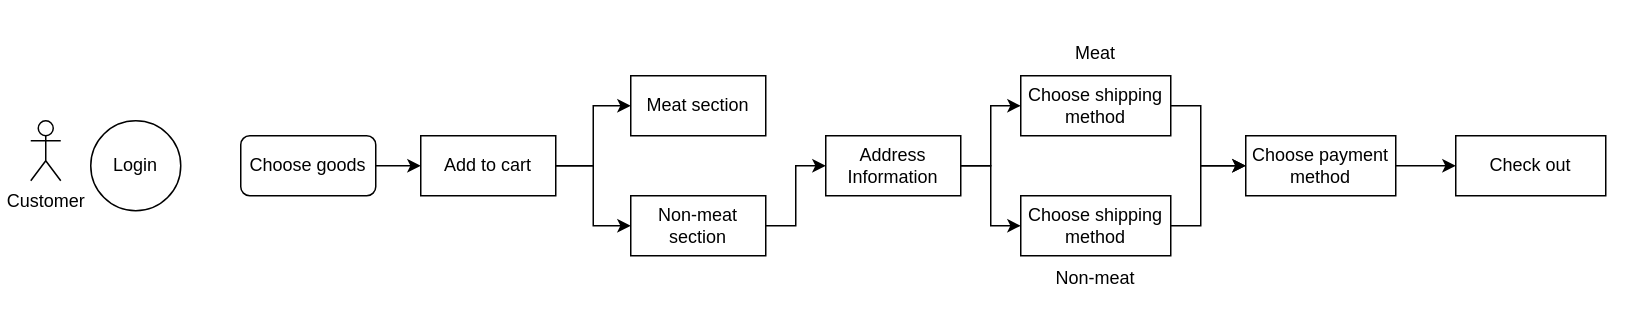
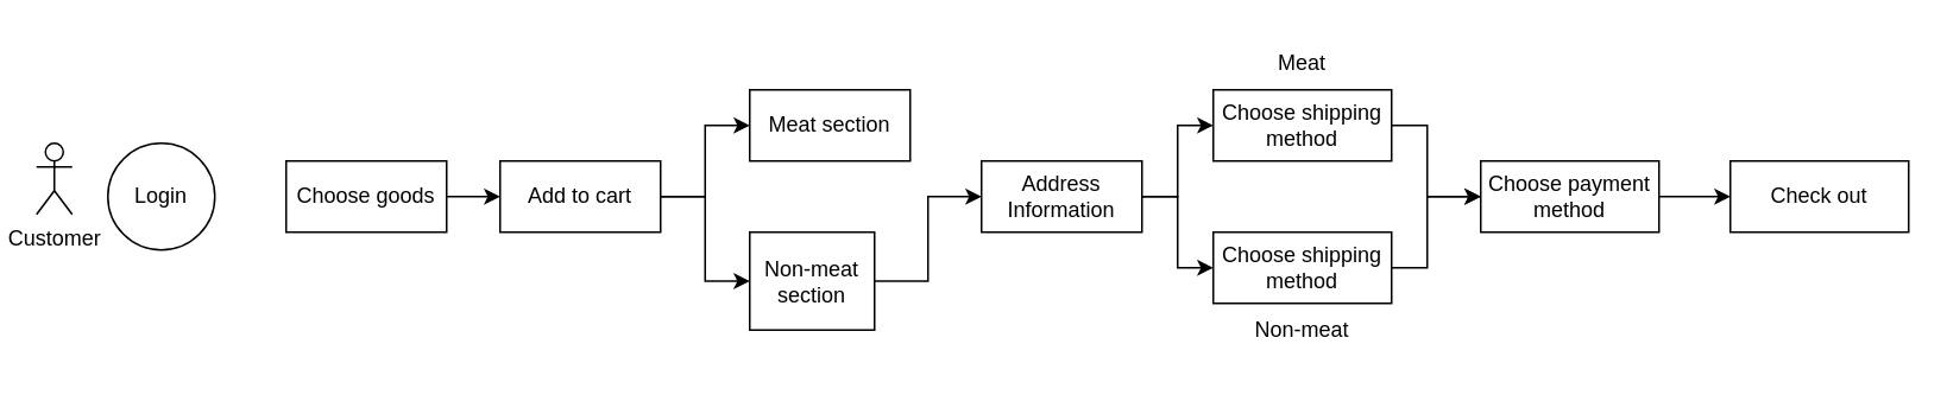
  <mxCell id="0" />
  <mxCell id="1" parent="0" />
  <mxCell id="2" value="Customer" style="shape=umlActor;verticalLabelPosition=bottom;verticalAlign=top;html=1;outlineConnect=0;" vertex="1" parent="1"><mxGeometry x="20" y="80" width="20" height="40" as="geometry" /></mxCell>
  <mxCell id="3" value="Login" style="ellipse;whiteSpace=wrap;html=1;aspect=fixed;" vertex="1" parent="1"><mxGeometry x="60" y="80" width="60" height="60" as="geometry" /></mxCell>
  <mxCell id="4" value="" style="edgeStyle=orthogonalEdgeStyle;rounded=0;orthogonalLoop=1;jettySize=auto;html=1;" edge="1" parent="1" source="5" target="8"><mxGeometry relative="1" as="geometry" /></mxCell>
- <mxCell id="5" value="Choose goods" style="whiteSpace=wrap;html=1;rounded=1;" vertex="1" parent="1"><mxGeometry x="160" y="90" width="90" height="40" as="geometry" /></mxCell>
+ <mxCell id="5" value="Choose goods" style="whiteSpace=wrap;html=1;" vertex="1" parent="1"><mxGeometry x="160" y="90" width="90" height="40" as="geometry" /></mxCell>
  <mxCell id="6" value="" style="edgeStyle=orthogonalEdgeStyle;rounded=0;orthogonalLoop=1;jettySize=auto;html=1;" edge="1" parent="1" source="8" target="9"><mxGeometry relative="1" as="geometry" /></mxCell>
  <mxCell id="7" value="" style="edgeStyle=orthogonalEdgeStyle;rounded=0;orthogonalLoop=1;jettySize=auto;html=1;" edge="1" parent="1" source="8" target="11"><mxGeometry relative="1" as="geometry" /></mxCell>
  <mxCell id="8" value="Add to cart" style="whiteSpace=wrap;html=1;" vertex="1" parent="1"><mxGeometry x="280" y="90" width="90" height="40" as="geometry" /></mxCell>
  <mxCell id="9" value="Meat section" style="whiteSpace=wrap;html=1;" vertex="1" parent="1"><mxGeometry x="420" y="50" width="90" height="40" as="geometry" /></mxCell>
  <mxCell id="10" style="edgeStyle=orthogonalEdgeStyle;rounded=0;orthogonalLoop=1;jettySize=auto;html=1;entryX=0;entryY=0.5;entryDx=0;entryDy=0;" edge="1" parent="1" source="11" target="14"><mxGeometry relative="1" as="geometry" /></mxCell>
- <mxCell id="11" value="Non-meat section" style="whiteSpace=wrap;html=1;" vertex="1" parent="1"><mxGeometry x="420" y="130" width="90" height="40" as="geometry" /></mxCell>
+ <mxCell id="11" value="Non-meat section" style="whiteSpace=wrap;html=1;" vertex="1" parent="1"><mxGeometry x="420" y="130" width="70" height="55" as="geometry" /></mxCell>
  <mxCell id="12" value="" style="edgeStyle=orthogonalEdgeStyle;rounded=0;orthogonalLoop=1;jettySize=auto;html=1;" edge="1" parent="1" source="14" target="16"><mxGeometry relative="1" as="geometry" /></mxCell>
  <mxCell id="13" style="edgeStyle=orthogonalEdgeStyle;rounded=0;orthogonalLoop=1;jettySize=auto;html=1;exitX=1;exitY=0.5;exitDx=0;exitDy=0;entryX=0;entryY=0.5;entryDx=0;entryDy=0;" edge="1" parent="1" source="14" target="18"><mxGeometry relative="1" as="geometry" /></mxCell>
  <mxCell id="14" value="Address Information" style="whiteSpace=wrap;html=1;" vertex="1" parent="1"><mxGeometry x="550" y="90" width="90" height="40" as="geometry" /></mxCell>
  <mxCell id="15" value="" style="edgeStyle=orthogonalEdgeStyle;rounded=0;orthogonalLoop=1;jettySize=auto;html=1;" edge="1" parent="1" source="16" target="22"><mxGeometry relative="1" as="geometry"><Array as="points"><mxPoint x="800" y="70" /><mxPoint x="800" y="110" /></Array></mxGeometry></mxCell>
  <mxCell id="16" value="Choose shipping method" style="whiteSpace=wrap;html=1;" vertex="1" parent="1"><mxGeometry x="680" y="50" width="100" height="40" as="geometry" /></mxCell>
  <mxCell id="17" style="edgeStyle=orthogonalEdgeStyle;rounded=0;orthogonalLoop=1;jettySize=auto;html=1;exitX=1;exitY=0.5;exitDx=0;exitDy=0;entryX=0;entryY=0.5;entryDx=0;entryDy=0;" edge="1" parent="1" source="18" target="22"><mxGeometry relative="1" as="geometry"><Array as="points"><mxPoint x="800" y="150" /><mxPoint x="800" y="110" /></Array></mxGeometry></mxCell>
  <mxCell id="18" value="Choose shipping method" style="whiteSpace=wrap;html=1;" vertex="1" parent="1"><mxGeometry x="680" y="130" width="100" height="40" as="geometry" /></mxCell>
  <mxCell id="19" value="Meat" style="text;html=1;strokeColor=none;fillColor=none;align=center;verticalAlign=middle;whiteSpace=wrap;rounded=0;" vertex="1" parent="1"><mxGeometry x="700" y="20" width="60" height="30" as="geometry" /></mxCell>
  <mxCell id="20" value="Non-meat" style="text;html=1;strokeColor=none;fillColor=none;align=center;verticalAlign=middle;whiteSpace=wrap;rounded=0;" vertex="1" parent="1"><mxGeometry x="700" y="170" width="60" height="30" as="geometry" /></mxCell>
  <mxCell id="21" value="" style="edgeStyle=orthogonalEdgeStyle;rounded=0;orthogonalLoop=1;jettySize=auto;html=1;" edge="1" parent="1" source="22" target="23"><mxGeometry relative="1" as="geometry" /></mxCell>
  <mxCell id="22" value="Choose payment method" style="whiteSpace=wrap;html=1;" vertex="1" parent="1"><mxGeometry x="830" y="90" width="100" height="40" as="geometry" /></mxCell>
  <mxCell id="23" value="Check out" style="whiteSpace=wrap;html=1;" vertex="1" parent="1"><mxGeometry x="970" y="90" width="100" height="40" as="geometry" /></mxCell>
